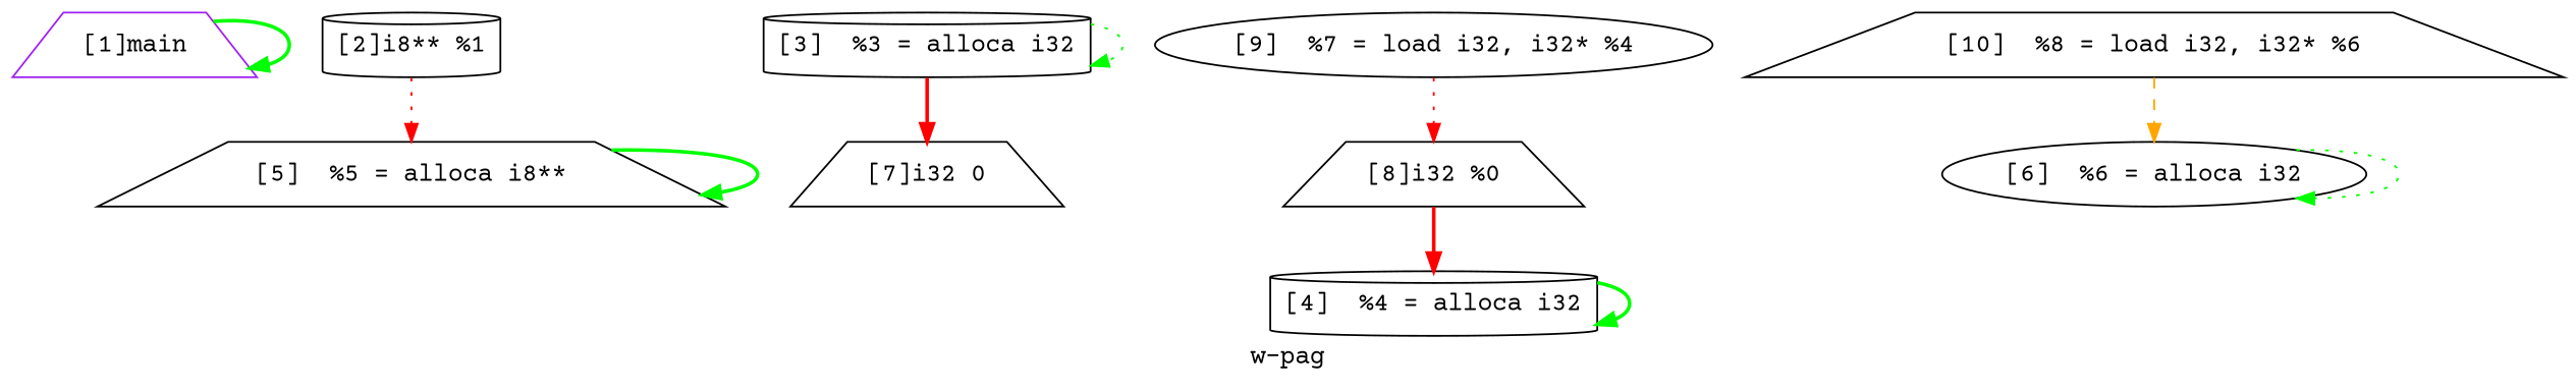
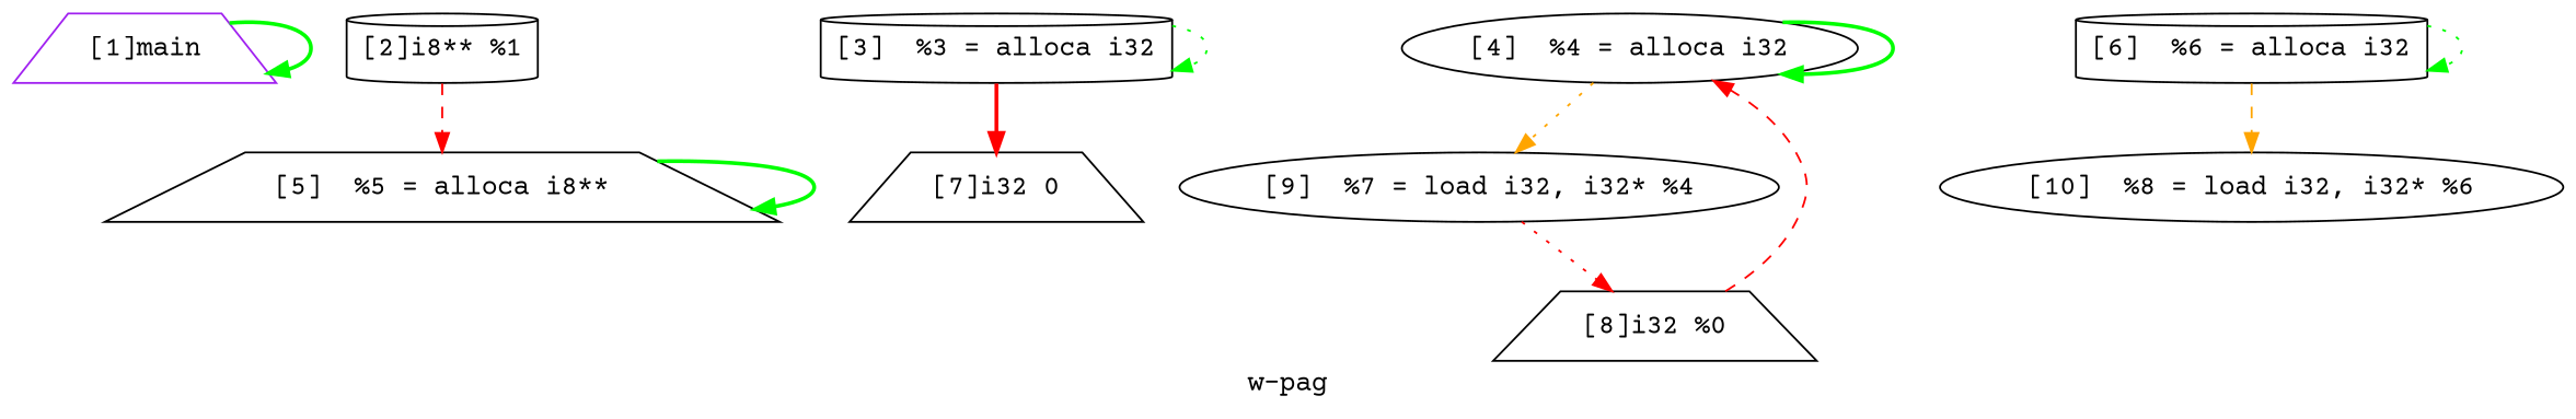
  digraph {
    fontname="Courier Prime"
    label="w-pag"
    node [color=black fontname="Courier Prime" shape=trapezium]
    edge [color=green fontname="Courier Prime" style=bold]
    n1 [color=purple label="[1]main"]
    n2 [label="[2]i8** %1" shape=cylinder]
    n3 [label="[5]  %5 = alloca i8**"]
    n4 [label="[3]  %3 = alloca i32" shape=cylinder]
    n5 [label="[7]i32 0"]
-   n6 [label="[4]  %4 = alloca i32" shape=cylinder]
+   n6 [label="[4]  %4 = alloca i32" shape=ellipse]
    n7 [label="[9]  %7 = load i32, i32* %4" shape=ellipse]
    n8 [label="[8]i32 %0"]
-   n9 [label="[6]  %6 = alloca i32" shape=ellipse]
-   n10 [label="[10]  %8 = load i32, i32* %6"]
+   n9 [label="[6]  %6 = alloca i32" shape=cylinder]
+   n10 [label="[10]  %8 = load i32, i32* %6" shape=ellipse]
    n1 -> n1
-   n2 -> n3 [color=red style=dotted]
+   n2 -> n3 [color=red style=dashed]
    n3 -> n3
    n4 -> n4 [style=dotted]
    n4 -> n5 [color=red]
    n6 -> n6
+   n6 -> n7 [color=orange style=dotted]
    n7 -> n8 [color=red style=dotted]
-   n8 -> n6 [color=red]
+   n8 -> n6 [color=red style=dashed]
    n9 -> n9 [style=dotted]
-   n10 -> n9 [color=orange style=dashed]
+   n9 -> n10 [color=orange style=dashed]
  }
